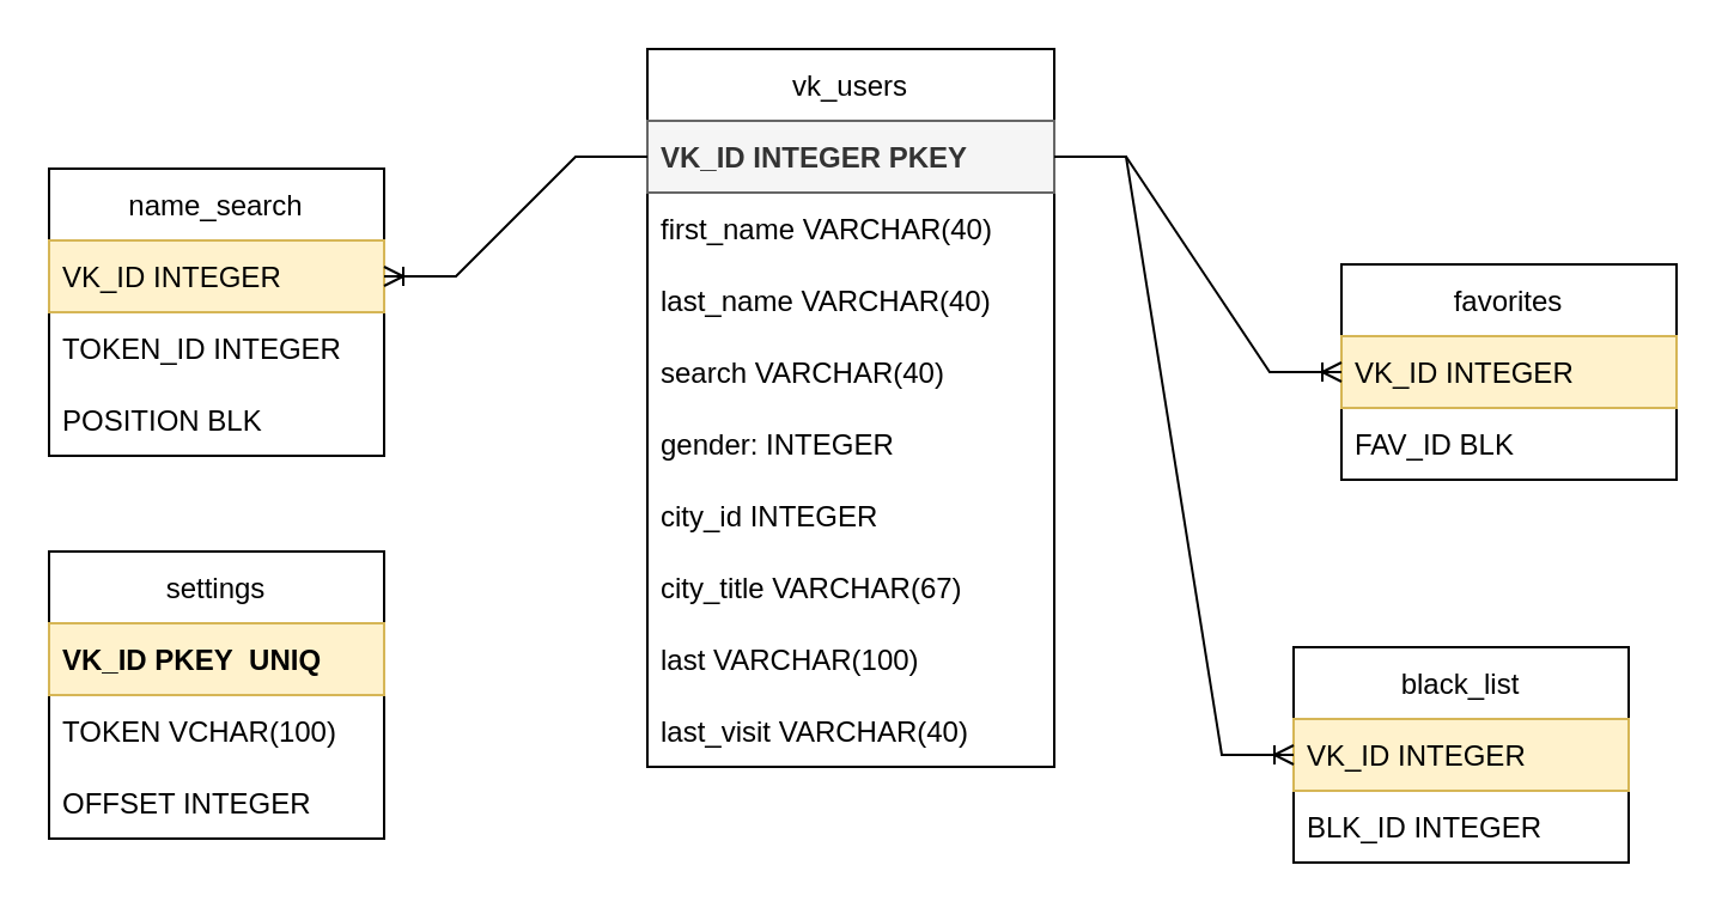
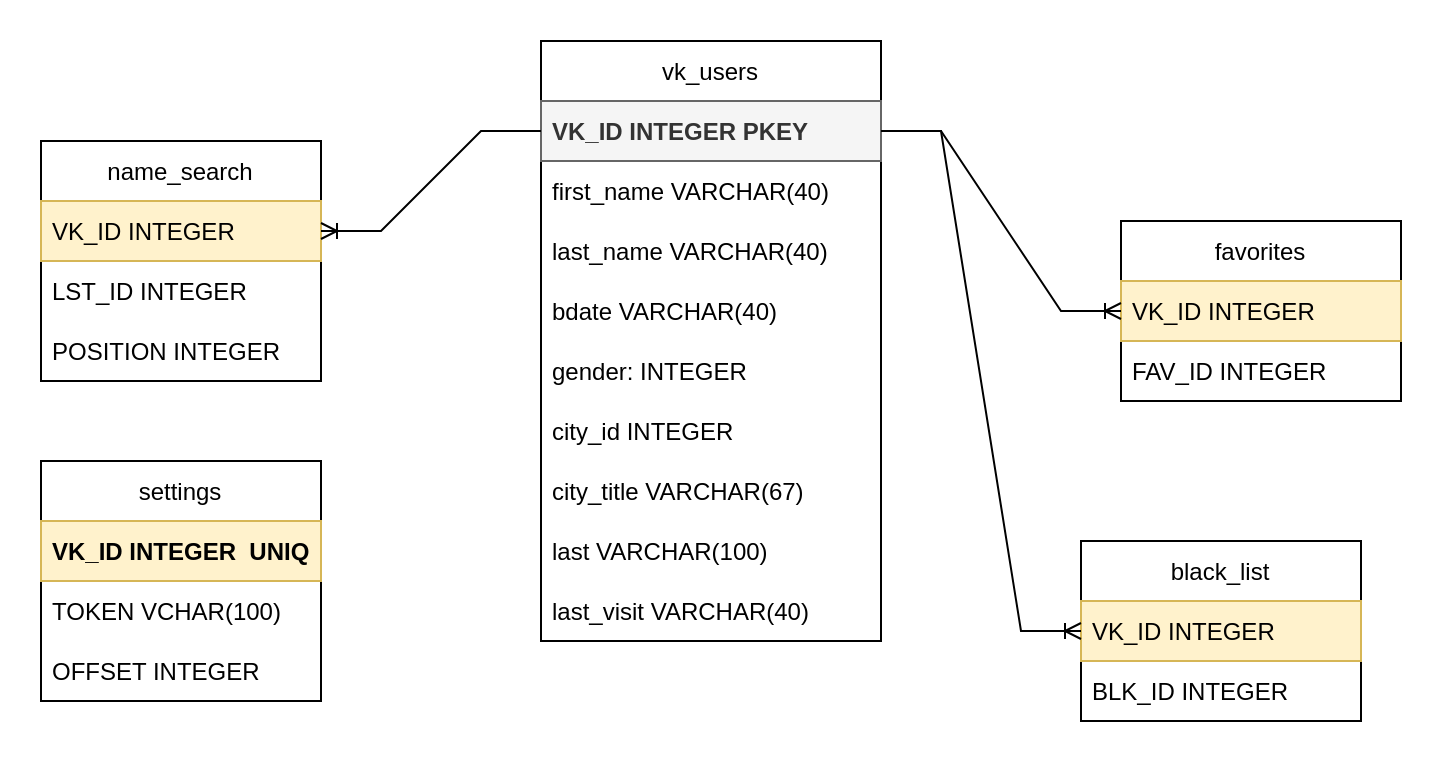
  <mxCell id="0" />
  <mxCell id="1" parent="0" />
  <mxCell id="2" value="vk_users" style="swimlane;fontStyle=0;childLayout=stackLayout;horizontal=1;startSize=30;horizontalStack=0;resizeParent=1;resizeParentMax=0;resizeLast=0;collapsible=1;marginBottom=0;" parent="1" vertex="1"><mxGeometry x="270" y="20" width="170" height="300" as="geometry" /></mxCell>
  <mxCell id="3" value="VK_ID INTEGER PKEY" style="text;strokeColor=#666666;fillColor=#f5f5f5;align=left;verticalAlign=middle;spacingLeft=4;spacingRight=4;overflow=hidden;points=[[0,0.5],[1,0.5]];portConstraint=eastwest;rotatable=0;fontColor=#333333;fontStyle=1" parent="2" vertex="1"><mxGeometry y="30" width="170" height="30" as="geometry" /></mxCell>
  <mxCell id="4" value="first_name VARCHAR(40)" style="text;strokeColor=none;fillColor=none;align=left;verticalAlign=middle;spacingLeft=4;spacingRight=4;overflow=hidden;points=[[0,0.5],[1,0.5]];portConstraint=eastwest;rotatable=0;" parent="2" vertex="1"><mxGeometry y="60" width="170" height="30" as="geometry" /></mxCell>
  <mxCell id="5" value="last_name VARCHAR(40)" style="text;strokeColor=none;fillColor=none;align=left;verticalAlign=middle;spacingLeft=4;spacingRight=4;overflow=hidden;points=[[0,0.5],[1,0.5]];portConstraint=eastwest;rotatable=0;" parent="2" vertex="1"><mxGeometry y="90" width="170" height="30" as="geometry" /></mxCell>
- <mxCell id="6" value="search VARCHAR(40)" style="text;strokeColor=none;fillColor=none;align=left;verticalAlign=middle;spacingLeft=4;spacingRight=4;overflow=hidden;points=[[0,0.5],[1,0.5]];portConstraint=eastwest;rotatable=0;" parent="2" vertex="1"><mxGeometry y="120" width="170" height="30" as="geometry" /></mxCell>
+ <mxCell id="6" value="bdate VARCHAR(40)" style="text;strokeColor=none;fillColor=none;align=left;verticalAlign=middle;spacingLeft=4;spacingRight=4;overflow=hidden;points=[[0,0.5],[1,0.5]];portConstraint=eastwest;rotatable=0;" parent="2" vertex="1"><mxGeometry y="120" width="170" height="30" as="geometry" /></mxCell>
  <mxCell id="7" value="gender: INTEGER" style="text;strokeColor=none;fillColor=none;align=left;verticalAlign=middle;spacingLeft=4;spacingRight=4;overflow=hidden;points=[[0,0.5],[1,0.5]];portConstraint=eastwest;rotatable=0;" parent="2" vertex="1"><mxGeometry y="150" width="170" height="30" as="geometry" /></mxCell>
  <mxCell id="8" value="city_id INTEGER" style="text;strokeColor=none;fillColor=none;align=left;verticalAlign=middle;spacingLeft=4;spacingRight=4;overflow=hidden;points=[[0,0.5],[1,0.5]];portConstraint=eastwest;rotatable=0;" parent="2" vertex="1"><mxGeometry y="180" width="170" height="30" as="geometry" /></mxCell>
  <mxCell id="9" value="city_title VARCHAR(67)" style="text;strokeColor=none;fillColor=none;align=left;verticalAlign=middle;spacingLeft=4;spacingRight=4;overflow=hidden;points=[[0,0.5],[1,0.5]];portConstraint=eastwest;rotatable=0;" parent="2" vertex="1"><mxGeometry y="210" width="170" height="30" as="geometry" /></mxCell>
  <mxCell id="10" value="last VARCHAR(100)" style="text;strokeColor=none;fillColor=none;align=left;verticalAlign=middle;spacingLeft=4;spacingRight=4;overflow=hidden;points=[[0,0.5],[1,0.5]];portConstraint=eastwest;rotatable=0;" parent="2" vertex="1"><mxGeometry y="240" width="170" height="30" as="geometry" /></mxCell>
  <mxCell id="11" value="last_visit VARCHAR(40)" style="text;strokeColor=none;fillColor=none;align=left;verticalAlign=middle;spacingLeft=4;spacingRight=4;overflow=hidden;points=[[0,0.5],[1,0.5]];portConstraint=eastwest;rotatable=0;" vertex="1" parent="2"><mxGeometry y="270" width="170" height="30" as="geometry" /></mxCell>
  <mxCell id="12" value="favorites" style="swimlane;fontStyle=0;childLayout=stackLayout;horizontal=1;startSize=30;horizontalStack=0;resizeParent=1;resizeParentMax=0;resizeLast=0;collapsible=1;marginBottom=0;" parent="1" vertex="1"><mxGeometry x="560" y="110" width="140" height="90" as="geometry" /></mxCell>
  <mxCell id="13" value="VK_ID INTEGER" style="text;strokeColor=#d6b656;fillColor=#fff2cc;align=left;verticalAlign=middle;spacingLeft=4;spacingRight=4;overflow=hidden;points=[[0,0.5],[1,0.5]];portConstraint=eastwest;rotatable=0;" parent="12" vertex="1"><mxGeometry y="30" width="140" height="30" as="geometry" /></mxCell>
- <mxCell id="14" value="FAV_ID BLK" style="text;strokeColor=none;fillColor=none;align=left;verticalAlign=middle;spacingLeft=4;spacingRight=4;overflow=hidden;points=[[0,0.5],[1,0.5]];portConstraint=eastwest;rotatable=0;" parent="12" vertex="1"><mxGeometry y="60" width="140" height="30" as="geometry" /></mxCell>
+ <mxCell id="14" value="FAV_ID INTEGER" style="text;strokeColor=none;fillColor=none;align=left;verticalAlign=middle;spacingLeft=4;spacingRight=4;overflow=hidden;points=[[0,0.5],[1,0.5]];portConstraint=eastwest;rotatable=0;" parent="12" vertex="1"><mxGeometry y="60" width="140" height="30" as="geometry" /></mxCell>
  <mxCell id="15" value="black_list" style="swimlane;fontStyle=0;childLayout=stackLayout;horizontal=1;startSize=30;horizontalStack=0;resizeParent=1;resizeParentMax=0;resizeLast=0;collapsible=1;marginBottom=0;" parent="1" vertex="1"><mxGeometry x="540" y="270" width="140" height="90" as="geometry" /></mxCell>
  <mxCell id="16" value="VK_ID INTEGER" style="text;strokeColor=#d6b656;fillColor=#fff2cc;align=left;verticalAlign=middle;spacingLeft=4;spacingRight=4;overflow=hidden;points=[[0,0.5],[1,0.5]];portConstraint=eastwest;rotatable=0;" parent="15" vertex="1"><mxGeometry y="30" width="140" height="30" as="geometry" /></mxCell>
  <mxCell id="17" value="BLK_ID INTEGER" style="text;strokeColor=none;fillColor=none;align=left;verticalAlign=middle;spacingLeft=4;spacingRight=4;overflow=hidden;points=[[0,0.5],[1,0.5]];portConstraint=eastwest;rotatable=0;" parent="15" vertex="1"><mxGeometry y="60" width="140" height="30" as="geometry" /></mxCell>
  <mxCell id="18" value="" style="edgeStyle=entityRelationEdgeStyle;fontSize=12;html=1;endArrow=ERoneToMany;rounded=0;entryX=0;entryY=0.5;entryDx=0;entryDy=0;exitX=1;exitY=0.5;exitDx=0;exitDy=0;" parent="1" source="3" target="16" edge="1"><mxGeometry width="100" height="100" relative="1" as="geometry"><mxPoint x="440" y="70" as="sourcePoint" /><mxPoint x="610" y="0" as="targetPoint" /></mxGeometry></mxCell>
  <mxCell id="19" value="name_search" style="swimlane;fontStyle=0;childLayout=stackLayout;horizontal=1;startSize=30;horizontalStack=0;resizeParent=1;resizeParentMax=0;resizeLast=0;collapsible=1;marginBottom=0;" parent="1" vertex="1"><mxGeometry x="20" y="70" width="140" height="120" as="geometry" /></mxCell>
  <mxCell id="20" value="VK_ID INTEGER " style="text;strokeColor=#d6b656;fillColor=#fff2cc;align=left;verticalAlign=middle;spacingLeft=4;spacingRight=4;overflow=hidden;points=[[0,0.5],[1,0.5]];portConstraint=eastwest;rotatable=0;" parent="19" vertex="1"><mxGeometry y="30" width="140" height="30" as="geometry" /></mxCell>
- <mxCell id="21" value="TOKEN_ID INTEGER" style="text;strokeColor=none;fillColor=none;align=left;verticalAlign=middle;spacingLeft=4;spacingRight=4;overflow=hidden;points=[[0,0.5],[1,0.5]];portConstraint=eastwest;rotatable=0;" parent="19" vertex="1"><mxGeometry y="60" width="140" height="30" as="geometry" /></mxCell>
- <mxCell id="22" value="POSITION BLK" style="text;strokeColor=none;fillColor=none;align=left;verticalAlign=middle;spacingLeft=4;spacingRight=4;overflow=hidden;points=[[0,0.5],[1,0.5]];portConstraint=eastwest;rotatable=0;" vertex="1" parent="19"><mxGeometry y="90" width="140" height="30" as="geometry" /></mxCell>
+ <mxCell id="21" value="LST_ID INTEGER" style="text;strokeColor=none;fillColor=none;align=left;verticalAlign=middle;spacingLeft=4;spacingRight=4;overflow=hidden;points=[[0,0.5],[1,0.5]];portConstraint=eastwest;rotatable=0;" parent="19" vertex="1"><mxGeometry y="60" width="140" height="30" as="geometry" /></mxCell>
+ <mxCell id="22" value="POSITION INTEGER" style="text;strokeColor=none;fillColor=none;align=left;verticalAlign=middle;spacingLeft=4;spacingRight=4;overflow=hidden;points=[[0,0.5],[1,0.5]];portConstraint=eastwest;rotatable=0;" vertex="1" parent="19"><mxGeometry y="90" width="140" height="30" as="geometry" /></mxCell>
  <mxCell id="23" value="" style="edgeStyle=entityRelationEdgeStyle;fontSize=12;html=1;endArrow=ERoneToMany;rounded=0;entryX=0;entryY=0.5;entryDx=0;entryDy=0;exitX=1;exitY=0.5;exitDx=0;exitDy=0;" parent="1" source="3" target="13" edge="1"><mxGeometry width="100" height="100" relative="1" as="geometry"><mxPoint x="500" y="20" as="sourcePoint" /><mxPoint x="380" y="200" as="targetPoint" /></mxGeometry></mxCell>
  <mxCell id="24" value="" style="edgeStyle=entityRelationEdgeStyle;fontSize=12;html=1;endArrow=ERoneToMany;rounded=0;exitX=0;exitY=0.5;exitDx=0;exitDy=0;entryX=1;entryY=0.5;entryDx=0;entryDy=0;" parent="1" source="3" target="20" edge="1"><mxGeometry width="100" height="100" relative="1" as="geometry"><mxPoint x="60" y="380" as="sourcePoint" /><mxPoint x="160" y="280" as="targetPoint" /></mxGeometry></mxCell>
  <mxCell id="25" value="settings" style="swimlane;fontStyle=0;childLayout=stackLayout;horizontal=1;startSize=30;horizontalStack=0;resizeParent=1;resizeParentMax=0;resizeLast=0;collapsible=1;marginBottom=0;" vertex="1" parent="1"><mxGeometry x="20" y="230" width="140" height="120" as="geometry" /></mxCell>
- <mxCell id="26" value="VK_ID PKEY  UNIQ" style="text;strokeColor=#d6b656;fillColor=#fff2cc;align=left;verticalAlign=middle;spacingLeft=4;spacingRight=4;overflow=hidden;points=[[0,0.5],[1,0.5]];portConstraint=eastwest;rotatable=0;fontStyle=1" vertex="1" parent="25"><mxGeometry y="30" width="140" height="30" as="geometry" /></mxCell>
+ <mxCell id="26" value="VK_ID INTEGER  UNIQ" style="text;strokeColor=#d6b656;fillColor=#fff2cc;align=left;verticalAlign=middle;spacingLeft=4;spacingRight=4;overflow=hidden;points=[[0,0.5],[1,0.5]];portConstraint=eastwest;rotatable=0;fontStyle=1" vertex="1" parent="25"><mxGeometry y="30" width="140" height="30" as="geometry" /></mxCell>
  <mxCell id="27" value="TOKEN VCHAR(100)" style="text;strokeColor=none;fillColor=none;align=left;verticalAlign=middle;spacingLeft=4;spacingRight=4;overflow=hidden;points=[[0,0.5],[1,0.5]];portConstraint=eastwest;rotatable=0;" vertex="1" parent="25"><mxGeometry y="60" width="140" height="30" as="geometry" /></mxCell>
  <mxCell id="28" value="OFFSET INTEGER" style="text;strokeColor=none;fillColor=none;align=left;verticalAlign=middle;spacingLeft=4;spacingRight=4;overflow=hidden;points=[[0,0.5],[1,0.5]];portConstraint=eastwest;rotatable=0;" vertex="1" parent="25"><mxGeometry y="90" width="140" height="30" as="geometry" /></mxCell>
